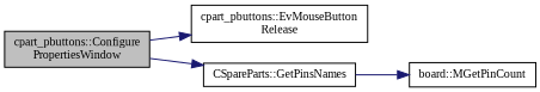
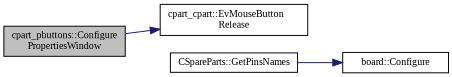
  digraph {
    fontname="Liberation Serif"
    rankdir=LR
    node [color=black fillcolor=white fontname="Liberation Serif" fontsize=10 shape=record style=filled]
    edge [color=midnightblue fontname="Liberation Serif" fontsize=10 labelfontname=Helvetica labelfontsize=10 style=solid]
    n1 [fillcolor=grey75 fontcolor=black height=0.2 label="cpart_pbuttons::Configure\lPropertiesWindow" width=0.4]
-   n2 [height=0.2 label="cpart_pbuttons::EvMouseButton\lRelease" width=0.4]
+   n2 [height=0.2 label="cpart_cpart::EvMouseButton\lRelease" width=0.4]
    n3 [height=0.2 label="CSpareParts::GetPinsNames" width=0.4]
-   n4 [height=0.2 label="board::MGetPinCount" width=0.4]
+   n4 [height=0.2 label="board::Configure" width=0.4]
    n1 -> n2
-   n1 -> n3
    n3 -> n4
  }
